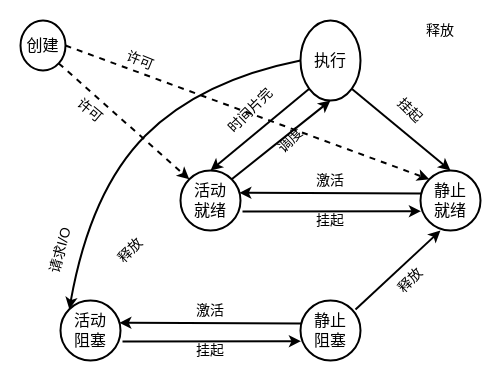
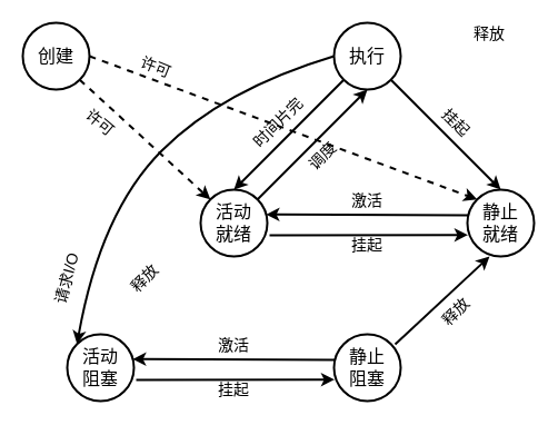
  <mxCell id="0" />
  <mxCell id="1" parent="0" />
  <mxCell id="2" value="&lt;font style=&quot;font-size: 14px&quot;&gt;调度&lt;/font&gt;" style="text;html=1;strokeColor=none;fillColor=none;align=center;verticalAlign=middle;whiteSpace=wrap;rounded=0;rotation=-45;" parent="1" vertex="1"><mxGeometry x="260" y="130" width="60" height="20" as="geometry" /></mxCell>
  <mxCell id="3" value="&lt;font style=&quot;font-size: 14px&quot;&gt;激活&lt;/font&gt;" style="text;html=1;strokeColor=none;fillColor=none;align=center;verticalAlign=middle;whiteSpace=wrap;rounded=0;rotation=0;" parent="1" vertex="1"><mxGeometry x="300" y="170" width="60" height="20" as="geometry" /></mxCell>
  <mxCell id="4" value="&lt;font style=&quot;font-size: 14px&quot;&gt;时间片完&lt;/font&gt;" style="text;html=1;strokeColor=none;fillColor=none;align=center;verticalAlign=middle;whiteSpace=wrap;rounded=0;rotation=-45;" parent="1" vertex="1"><mxGeometry x="220" y="100" width="60" height="20" as="geometry" /></mxCell>
  <mxCell id="5" value="&lt;font style=&quot;font-size: 14px&quot;&gt;挂起&lt;/font&gt;" style="text;html=1;strokeColor=none;fillColor=none;align=center;verticalAlign=middle;whiteSpace=wrap;rounded=0;rotation=45;" parent="1" vertex="1"><mxGeometry x="380" y="100" width="60" height="20" as="geometry" /></mxCell>
- <mxCell id="6" value="&lt;font style=&quot;font-size: 16px&quot;&gt;执行&lt;/font&gt;" style="ellipse;whiteSpace=wrap;html=1;aspect=fixed;strokeWidth=2;fillColor=none;" parent="1" vertex="1"><mxGeometry x="300" y="20" width="60" height="80" as="geometry" /></mxCell>
+ <mxCell id="6" value="&lt;font style=&quot;font-size: 16px&quot;&gt;执行&lt;/font&gt;" style="ellipse;whiteSpace=wrap;html=1;aspect=fixed;strokeWidth=2;fillColor=none;" parent="1" vertex="1"><mxGeometry x="300" y="20" width="60" height="60" as="geometry" /></mxCell>
  <mxCell id="7" value="&lt;font style=&quot;font-size: 16px&quot;&gt;活动&lt;br&gt;就绪&lt;/font&gt;" style="ellipse;whiteSpace=wrap;html=1;aspect=fixed;strokeWidth=2;fillColor=none;" parent="1" vertex="1"><mxGeometry x="180" y="170" width="60" height="60" as="geometry" /></mxCell>
  <mxCell id="8" value="&lt;font style=&quot;font-size: 16px&quot;&gt;静止&lt;br&gt;就绪&lt;/font&gt;" style="ellipse;whiteSpace=wrap;html=1;aspect=fixed;strokeWidth=2;fillColor=none;" parent="1" vertex="1"><mxGeometry x="420" y="170" width="60" height="60" as="geometry" /></mxCell>
  <mxCell id="9" value="" style="endArrow=classic;html=1;exitX=0;exitY=1;exitDx=0;exitDy=0;entryX=0.5;entryY=0;entryDx=0;entryDy=0;strokeWidth=2;" parent="1" source="6" target="7" edge="1"><mxGeometry width="50" height="50" relative="1" as="geometry"><mxPoint x="260" y="170" as="sourcePoint" /><mxPoint x="310" y="120" as="targetPoint" /></mxGeometry></mxCell>
  <mxCell id="10" value="" style="endArrow=classic;html=1;entryX=0.5;entryY=1;entryDx=0;entryDy=0;strokeWidth=2;exitX=1;exitY=0;exitDx=0;exitDy=0;" parent="1" source="7" target="6" edge="1"><mxGeometry width="50" height="50" relative="1" as="geometry"><mxPoint x="340" y="180" as="sourcePoint" /><mxPoint x="241.21" y="288.79" as="targetPoint" /></mxGeometry></mxCell>
  <mxCell id="11" value="" style="endArrow=classic;html=1;entryX=0.5;entryY=0;entryDx=0;entryDy=0;strokeWidth=2;exitX=1;exitY=1;exitDx=0;exitDy=0;" parent="1" source="6" target="8" edge="1"><mxGeometry width="50" height="50" relative="1" as="geometry"><mxPoint x="260.003" y="308.787" as="sourcePoint" /><mxPoint x="358.79" y="210" as="targetPoint" /></mxGeometry></mxCell>
  <mxCell id="12" value="" style="endArrow=classic;html=1;entryX=0.98;entryY=0.372;entryDx=0;entryDy=0;strokeWidth=2;entryPerimeter=0;exitX=0.026;exitY=0.382;exitDx=0;exitDy=0;exitPerimeter=0;" parent="1" source="8" target="7" edge="1"><mxGeometry width="50" height="50" relative="1" as="geometry"><mxPoint x="400" y="270" as="sourcePoint" /><mxPoint x="388.79" y="378.79" as="targetPoint" /></mxGeometry></mxCell>
  <mxCell id="13" value="&lt;font style=&quot;font-size: 14px&quot;&gt;挂起&lt;/font&gt;" style="text;html=1;strokeColor=none;fillColor=none;align=center;verticalAlign=middle;whiteSpace=wrap;rounded=0;rotation=0;" parent="1" vertex="1"><mxGeometry x="300" y="210" width="60" height="20" as="geometry" /></mxCell>
  <mxCell id="14" value="" style="endArrow=classic;html=1;entryX=0.008;entryY=0.678;entryDx=0;entryDy=0;strokeWidth=2;entryPerimeter=0;" parent="1" target="8" edge="1"><mxGeometry width="50" height="50" relative="1" as="geometry"><mxPoint x="242" y="211" as="sourcePoint" /><mxPoint x="248.8" y="260" as="targetPoint" /></mxGeometry></mxCell>
  <mxCell id="15" value="&lt;font style=&quot;font-size: 14px&quot;&gt;激活&lt;/font&gt;" style="text;html=1;strokeColor=none;fillColor=none;align=center;verticalAlign=middle;whiteSpace=wrap;rounded=0;rotation=0;" parent="1" vertex="1"><mxGeometry x="180" y="300" width="60" height="20" as="geometry" /></mxCell>
  <mxCell id="16" value="&lt;font style=&quot;font-size: 16px&quot;&gt;活动&lt;br&gt;阻塞&lt;br&gt;&lt;/font&gt;" style="ellipse;whiteSpace=wrap;html=1;aspect=fixed;strokeWidth=2;fillColor=none;" parent="1" vertex="1"><mxGeometry x="60" y="300" width="60" height="60" as="geometry" /></mxCell>
  <mxCell id="17" value="&lt;font style=&quot;font-size: 16px&quot;&gt;静止&lt;br&gt;阻塞&lt;br&gt;&lt;/font&gt;" style="ellipse;whiteSpace=wrap;html=1;aspect=fixed;strokeWidth=2;fillColor=none;" parent="1" vertex="1"><mxGeometry x="300" y="300" width="60" height="60" as="geometry" /></mxCell>
  <mxCell id="18" value="" style="endArrow=classic;html=1;entryX=0.98;entryY=0.372;entryDx=0;entryDy=0;strokeWidth=2;entryPerimeter=0;exitX=0.026;exitY=0.382;exitDx=0;exitDy=0;exitPerimeter=0;" parent="1" source="17" target="16" edge="1"><mxGeometry width="50" height="50" relative="1" as="geometry"><mxPoint x="280" y="400" as="sourcePoint" /><mxPoint x="268.79" y="508.79" as="targetPoint" /></mxGeometry></mxCell>
  <mxCell id="19" value="&lt;font style=&quot;font-size: 14px&quot;&gt;挂起&lt;/font&gt;" style="text;html=1;strokeColor=none;fillColor=none;align=center;verticalAlign=middle;whiteSpace=wrap;rounded=0;rotation=0;" parent="1" vertex="1"><mxGeometry x="180" y="340" width="60" height="20" as="geometry" /></mxCell>
  <mxCell id="20" value="" style="endArrow=classic;html=1;entryX=0.008;entryY=0.678;entryDx=0;entryDy=0;strokeWidth=2;entryPerimeter=0;" parent="1" target="17" edge="1"><mxGeometry width="50" height="50" relative="1" as="geometry"><mxPoint x="122" y="341" as="sourcePoint" /><mxPoint x="128.8" y="390" as="targetPoint" /></mxGeometry></mxCell>
  <mxCell id="21" value="&lt;font style=&quot;font-size: 14px&quot;&gt;释放&lt;/font&gt;" style="text;html=1;strokeColor=none;fillColor=none;align=center;verticalAlign=middle;whiteSpace=wrap;rounded=0;rotation=-45;" parent="1" vertex="1"><mxGeometry x="100" y="240" width="60" height="20" as="geometry" /></mxCell>
  <mxCell id="22" value="" style="endArrow=classic;html=1;entryX=0;entryY=1;entryDx=0;entryDy=0;strokeWidth=2;exitX=0.73;exitY=0.002;exitDx=0;exitDy=0;exitPerimeter=0;" parent="1" edge="1"><mxGeometry width="50" height="50" relative="1" as="geometry"><mxPoint x="355.01" y="308.91" as="sourcePoint" /><mxPoint x="439.997" y="230.003" as="targetPoint" /></mxGeometry></mxCell>
  <mxCell id="23" value="&lt;font style=&quot;font-size: 14px&quot;&gt;释放&lt;/font&gt;" style="text;html=1;strokeColor=none;fillColor=none;align=center;verticalAlign=middle;whiteSpace=wrap;rounded=0;rotation=-45;" parent="1" vertex="1"><mxGeometry x="380" y="270" width="60" height="20" as="geometry" /></mxCell>
  <mxCell id="24" value="" style="curved=1;endArrow=classic;html=1;strokeWidth=2;exitX=0;exitY=0.5;exitDx=0;exitDy=0;entryX=0;entryY=0;entryDx=0;entryDy=0;" parent="1" source="6" target="16" edge="1"><mxGeometry width="50" height="50" relative="1" as="geometry"><mxPoint x="70" y="60" as="sourcePoint" /><mxPoint x="120" y="10" as="targetPoint" /><Array as="points"><mxPoint x="200" y="80" /><mxPoint x="90" y="190" /></Array></mxGeometry></mxCell>
  <mxCell id="25" value="&lt;font style=&quot;font-size: 14px&quot;&gt;请求I/O&lt;/font&gt;" style="text;html=1;strokeColor=none;fillColor=none;align=center;verticalAlign=middle;whiteSpace=wrap;rounded=0;rotation=-75;" parent="1" vertex="1"><mxGeometry x="30" y="240" width="60" height="20" as="geometry" /></mxCell>
  <mxCell id="26" value="&lt;font style=&quot;font-size: 14px&quot;&gt;释放&lt;/font&gt;" style="text;html=1;strokeColor=none;fillColor=none;align=center;verticalAlign=middle;whiteSpace=wrap;rounded=0;rotation=0;" vertex="1" parent="1"><mxGeometry x="410" y="20" width="60" height="20" as="geometry" /></mxCell>
- <mxCell id="27" value="&lt;font style=&quot;font-size: 16px&quot;&gt;创建&lt;/font&gt;" style="ellipse;whiteSpace=wrap;html=1;aspect=fixed;strokeWidth=2;fillColor=none;" vertex="1" parent="1"><mxGeometry x="20" y="20" width="45" height="50" as="geometry" /></mxCell>
+ <mxCell id="27" value="&lt;font style=&quot;font-size: 16px&quot;&gt;创建&lt;/font&gt;" style="ellipse;whiteSpace=wrap;html=1;aspect=fixed;strokeWidth=2;fillColor=none;" vertex="1" parent="1"><mxGeometry x="20" y="20" width="60" height="60" as="geometry" /></mxCell>
  <mxCell id="28" value="" style="endArrow=classic;html=1;strokeWidth=2;dashed=1;exitX=1;exitY=0.5;exitDx=0;exitDy=0;entryX=0;entryY=0;entryDx=0;entryDy=0;targetPerimeterSpacing=0;jumpSize=6;" edge="1" parent="1" source="27" target="8"><mxGeometry width="50" height="50" relative="1" as="geometry"><mxPoint x="190" y="-10" as="sourcePoint" /><mxPoint x="240" y="-60" as="targetPoint" /></mxGeometry></mxCell>
  <mxCell id="29" value="" style="endArrow=classic;html=1;strokeWidth=2;dashed=1;exitX=1;exitY=1;exitDx=0;exitDy=0;entryX=0;entryY=0;entryDx=0;entryDy=0;" edge="1" parent="1" source="27" target="7"><mxGeometry width="50" height="50" relative="1" as="geometry"><mxPoint x="90" y="60" as="sourcePoint" /><mxPoint x="438.787" y="188.787" as="targetPoint" /></mxGeometry></mxCell>
  <mxCell id="30" value="&lt;font style=&quot;font-size: 14px&quot;&gt;许可&lt;/font&gt;" style="text;html=1;strokeColor=none;fillColor=none;align=center;verticalAlign=middle;whiteSpace=wrap;rounded=0;rotation=22;" vertex="1" parent="1"><mxGeometry x="110" y="50" width="60" height="20" as="geometry" /></mxCell>
  <mxCell id="31" value="&lt;font style=&quot;font-size: 14px&quot;&gt;许可&lt;/font&gt;" style="text;html=1;strokeColor=none;fillColor=none;align=center;verticalAlign=middle;whiteSpace=wrap;rounded=0;rotation=40;" vertex="1" parent="1"><mxGeometry x="60" y="100" width="60" height="20" as="geometry" /></mxCell>
